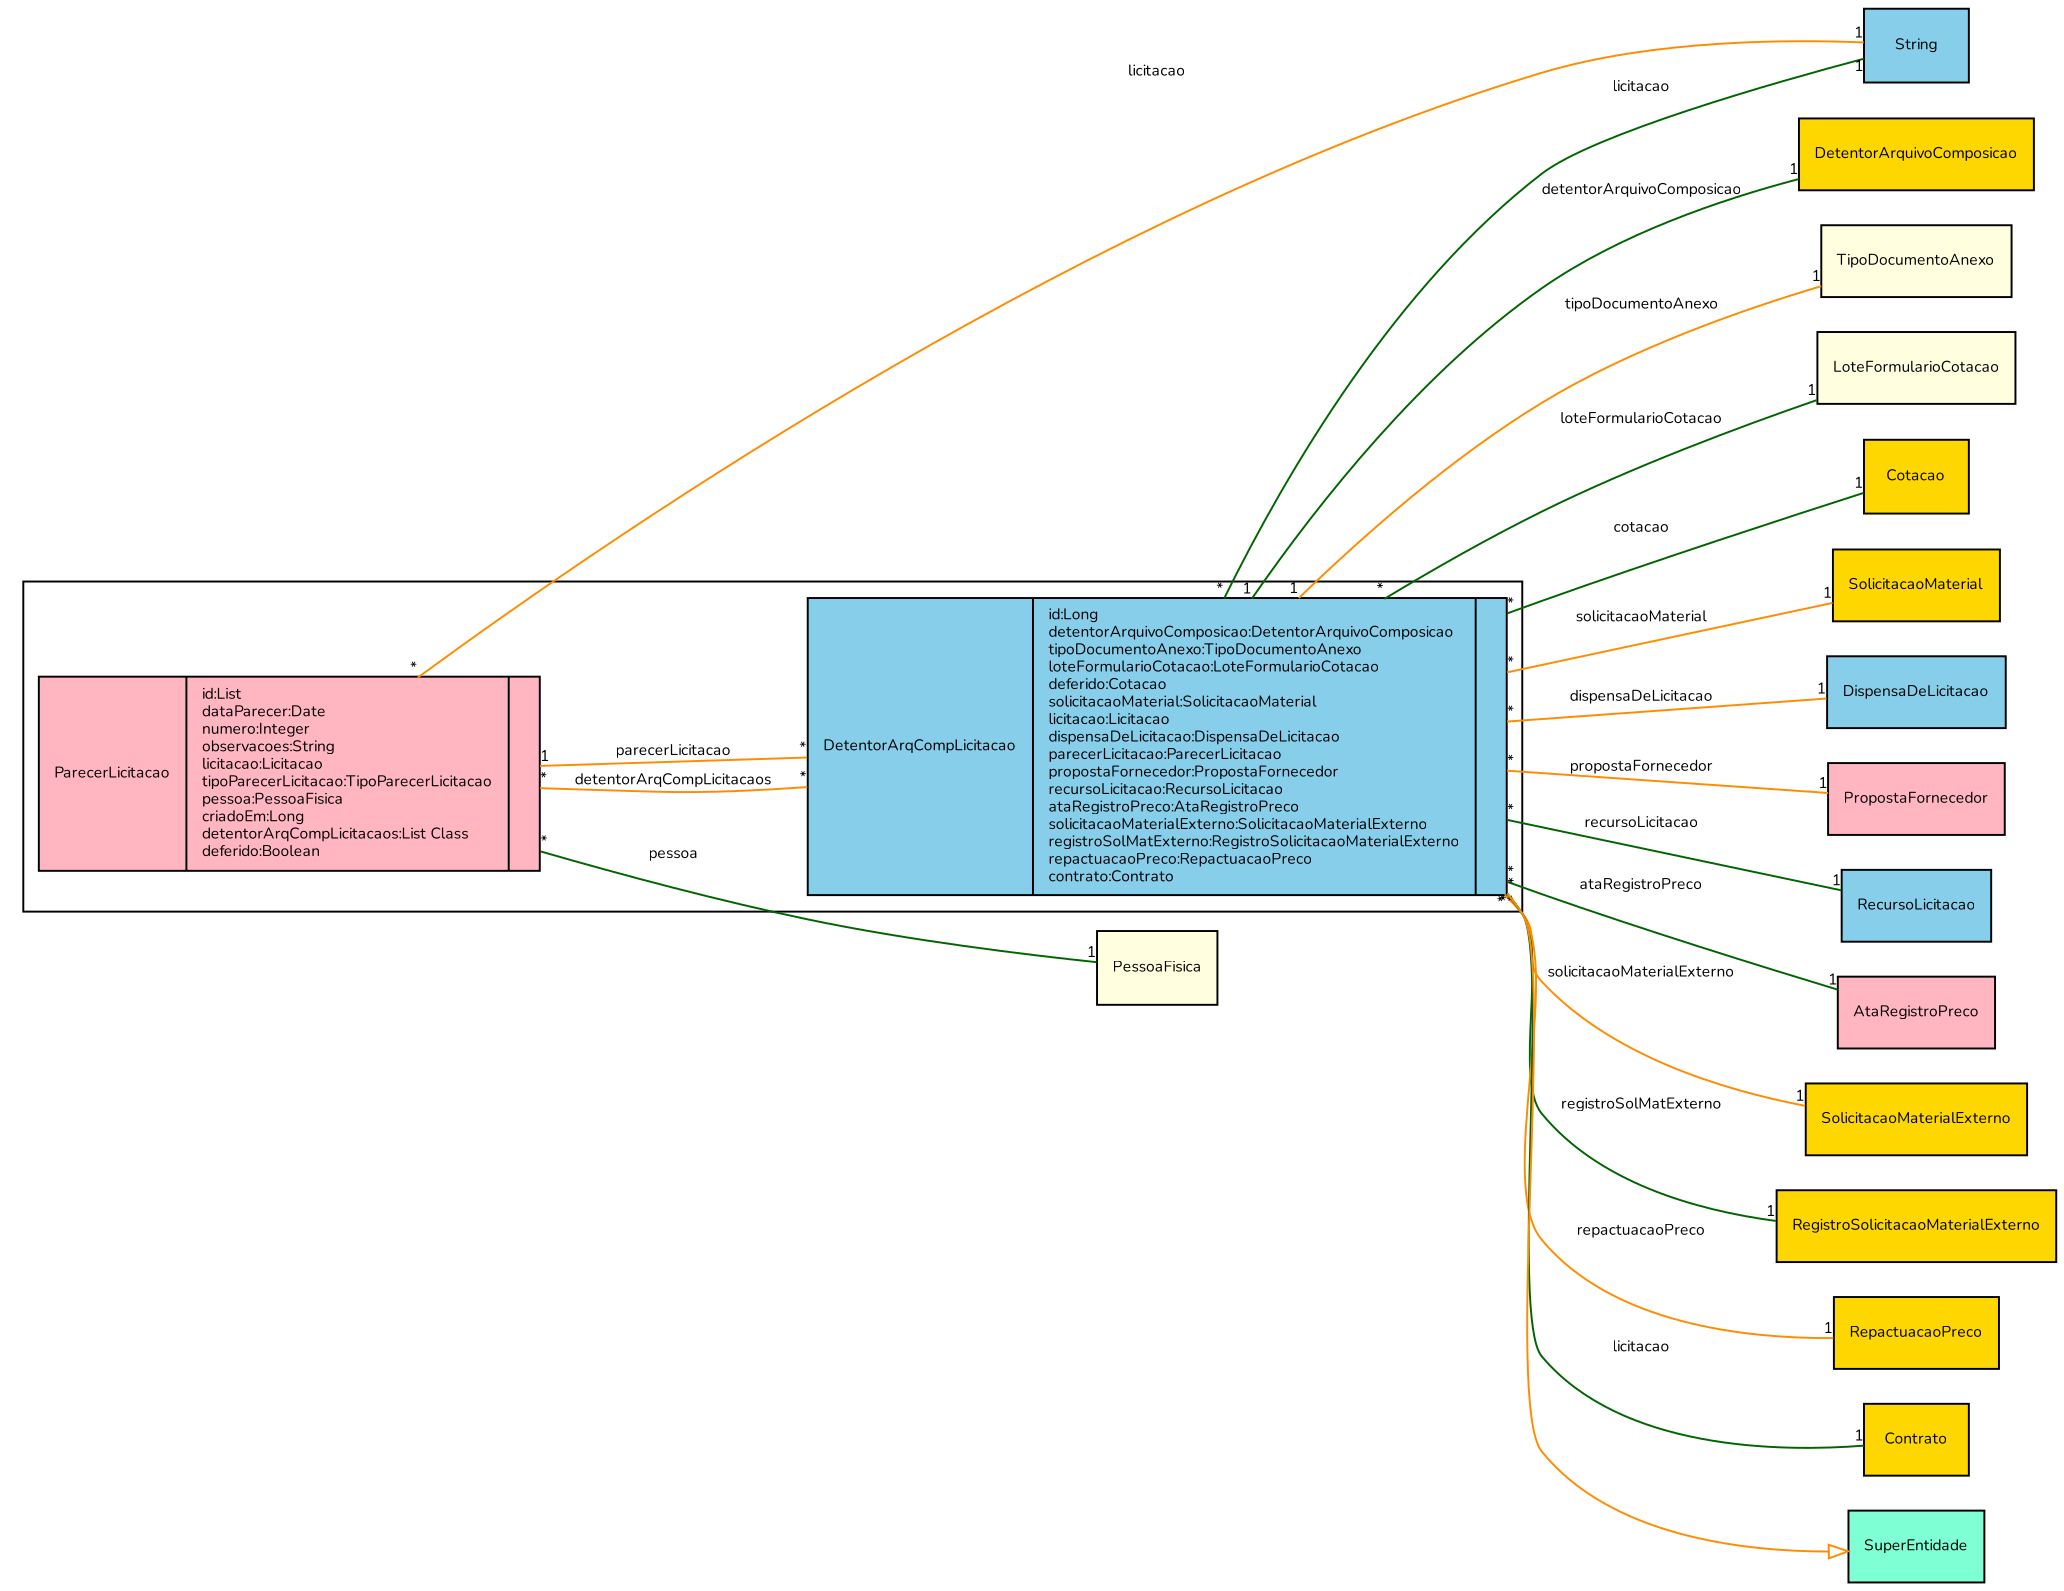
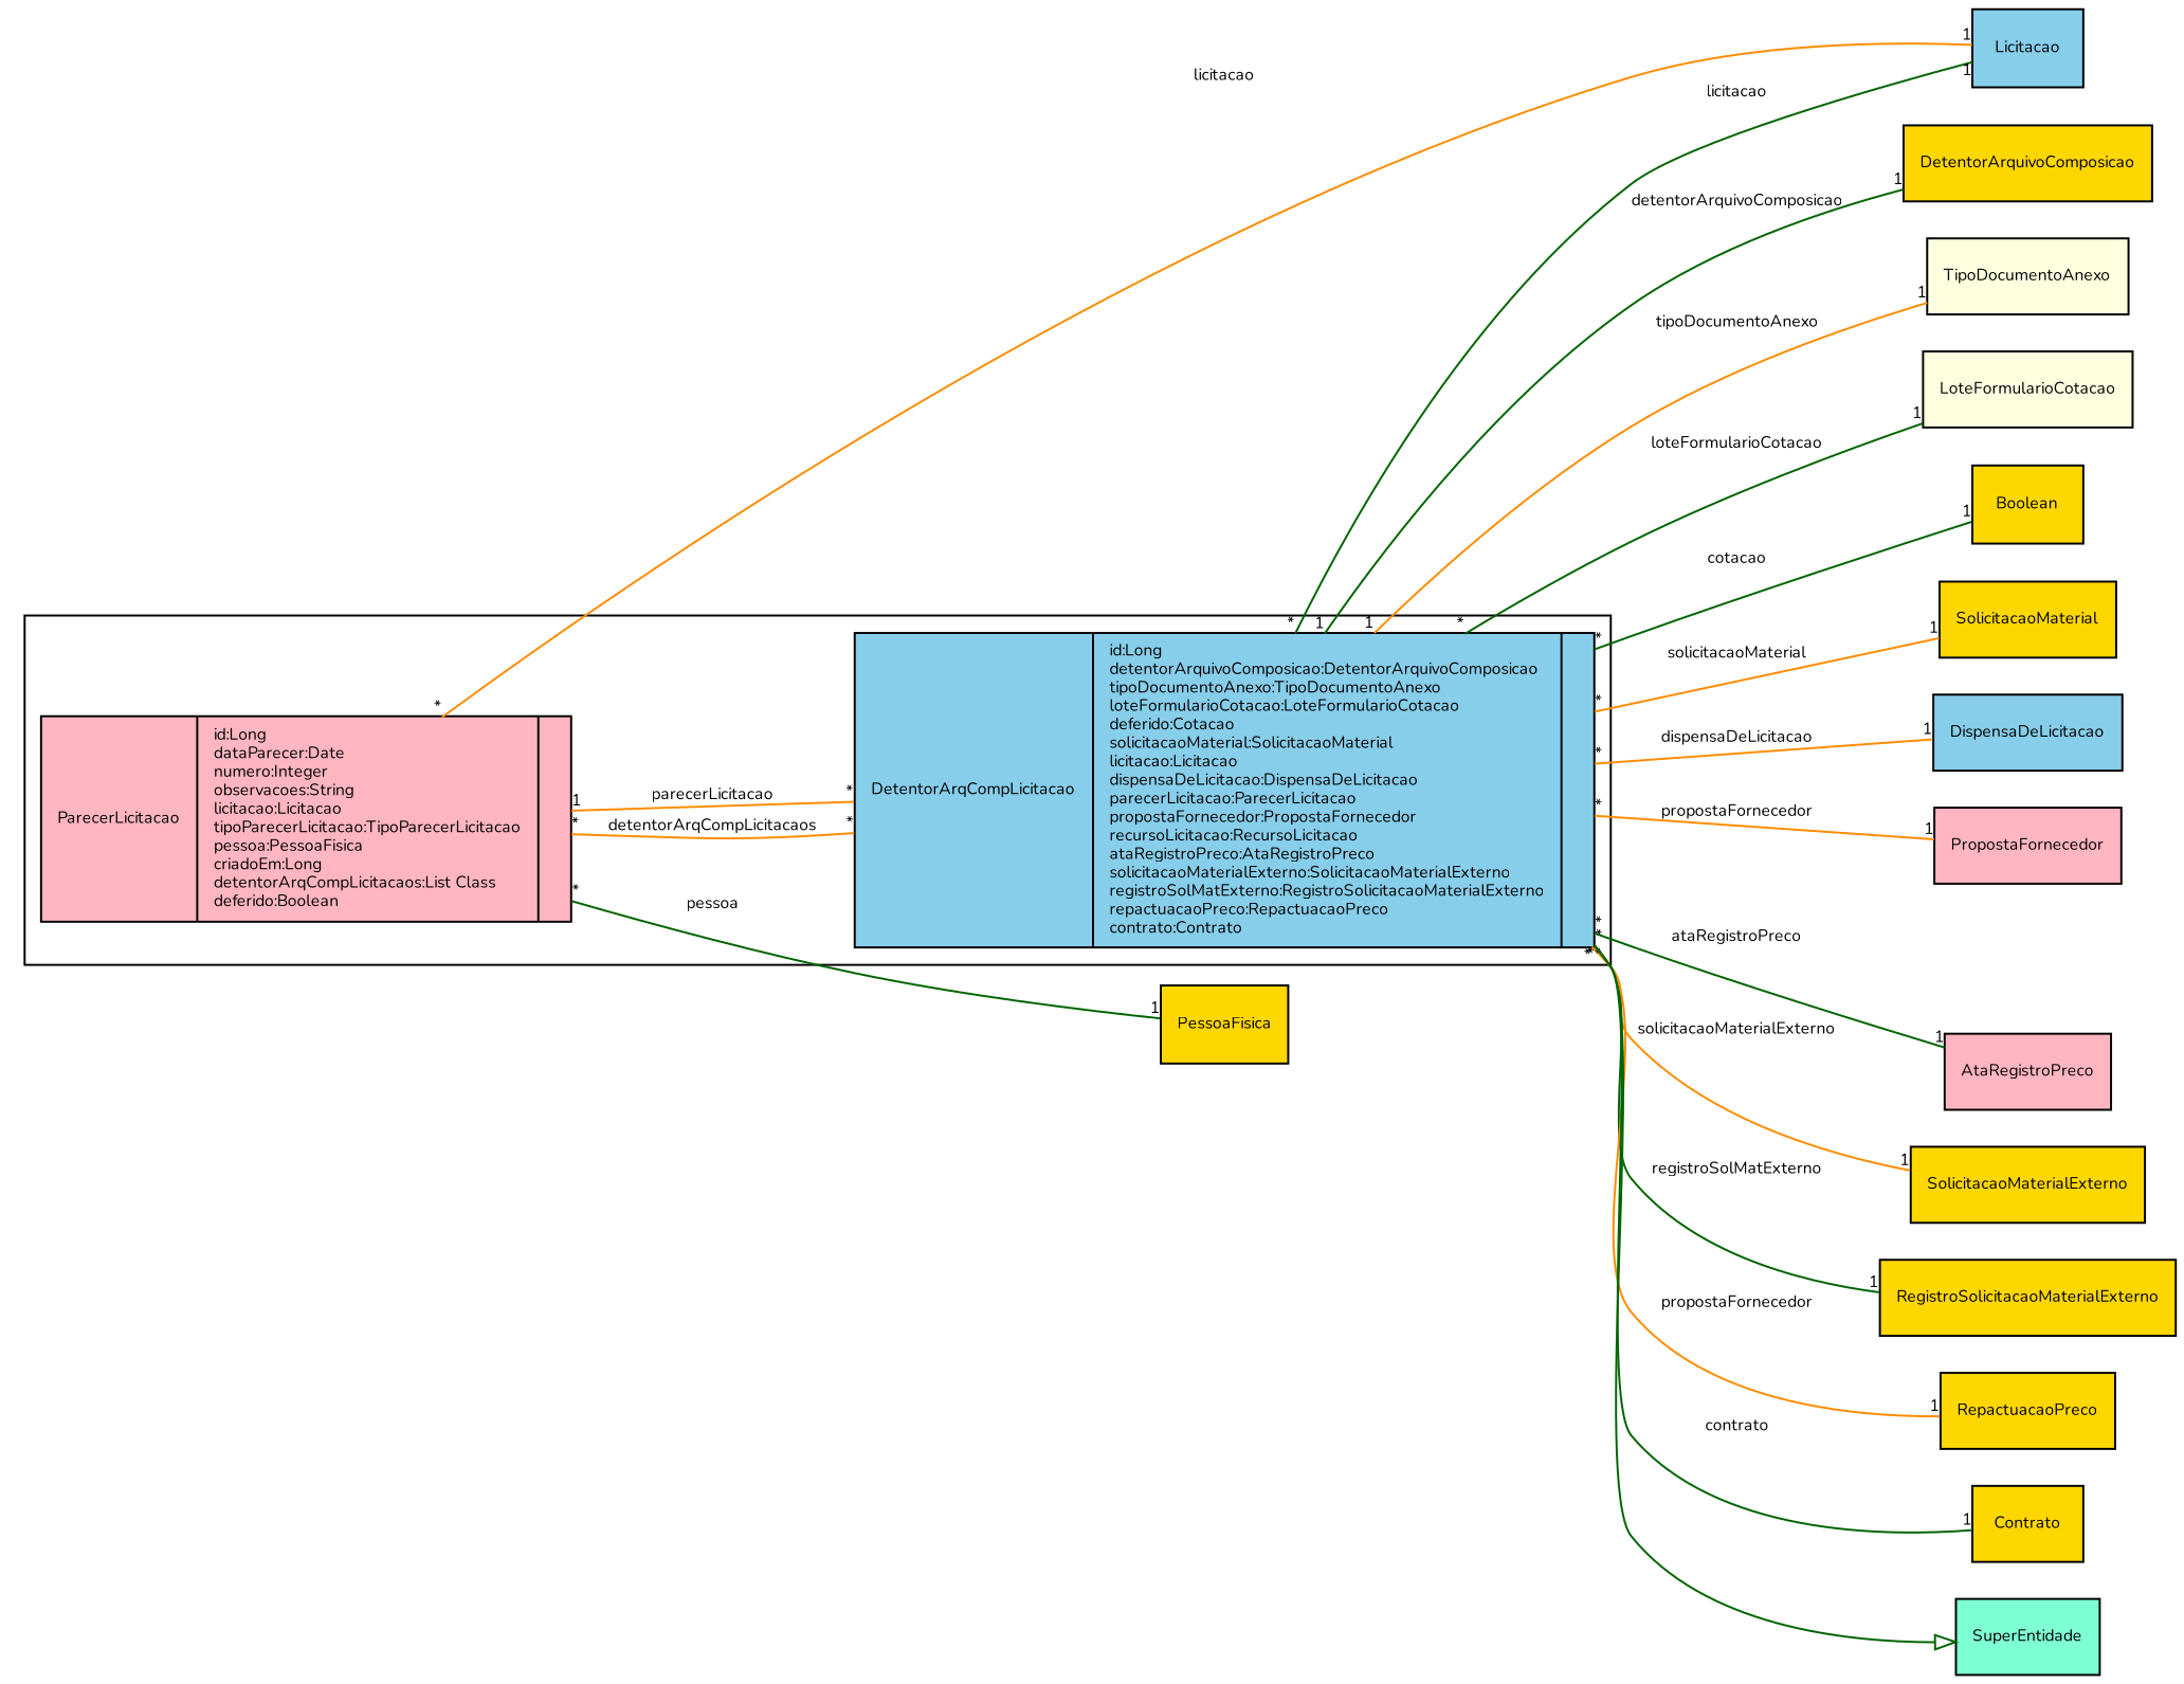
  digraph {
    fontname=Nunito
    fontsize=8
    rankdir=LR
    node [fillcolor=gold fontname=Nunito fontsize=8 shape=record style=filled]
    edge [arrowhead=none color=darkgreen fontname=Nunito fontsize=8 headlabel=1 taillabel="*"]
-   n1 [fillcolor=lightpink label="{ParecerLicitacao|id:List\ldataParecer:Date\lnumero:Integer\lobservacoes:String\llicitacao:Licitacao\ltipoParecerLicitacao:TipoParecerLicitacao\lpessoa:PessoaFisica\lcriadoEm:Long\ldetentorArqCompLicitacaos:List Class\ldeferido:Boolean\l|\l}"]
+   n1 [fillcolor=lightpink label="{ParecerLicitacao|id:Long\ldataParecer:Date\lnumero:Integer\lobservacoes:String\llicitacao:Licitacao\ltipoParecerLicitacao:TipoParecerLicitacao\lpessoa:PessoaFisica\lcriadoEm:Long\ldetentorArqCompLicitacaos:List Class\ldeferido:Boolean\l|\l}"]
    n2 [fillcolor=skyblue label="{DetentorArqCompLicitacao|id:Long\ldetentorArquivoComposicao:DetentorArquivoComposicao\ltipoDocumentoAnexo:TipoDocumentoAnexo\lloteFormularioCotacao:LoteFormularioCotacao\ldeferido:Cotacao\lsolicitacaoMaterial:SolicitacaoMaterial\llicitacao:Licitacao\ldispensaDeLicitacao:DispensaDeLicitacao\lparecerLicitacao:ParecerLicitacao\lpropostaFornecedor:PropostaFornecedor\lrecursoLicitacao:RecursoLicitacao\lataRegistroPreco:AtaRegistroPreco\lsolicitacaoMaterialExterno:SolicitacaoMaterialExterno\lregistroSolMatExterno:RegistroSolicitacaoMaterialExterno\lrepactuacaoPreco:RepactuacaoPreco\lcontrato:Contrato\l|\l}"]
-   Licitacao [fillcolor=skyblue label=String]
-   PessoaFisica [fillcolor=lightyellow]
+   Licitacao [fillcolor=skyblue]
+   PessoaFisica
    DetentorArquivoComposicao
    TipoDocumentoAnexo [fillcolor=lightyellow]
    LoteFormularioCotacao [fillcolor=lightyellow]
-   Cotacao
+   Cotacao [label=Boolean]
    SolicitacaoMaterial
    DispensaDeLicitacao [fillcolor=skyblue]
    PropostaFornecedor [fillcolor=lightpink]
-   RecursoLicitacao [fillcolor=skyblue]
    AtaRegistroPreco [fillcolor=lightpink]
    SolicitacaoMaterialExterno
    RegistroSolicitacaoMaterialExterno
    RepactuacaoPreco
    Contrato
    SuperEntidade [fillcolor=aquamarine]
    subgraph cluster_1 {
      n1
      n2
    }
    n1 -> n2 [color=darkorange headlabel="*" label=detentorArqCompLicitacaos]
    n1 -> Licitacao [color=darkorange label=licitacao]
    n1 -> PessoaFisica [label=pessoa]
    n2 -> n1 [color=darkorange label=parecerLicitacao]
    n2 -> Licitacao [label=licitacao]
    n2 -> DetentorArquivoComposicao [label=detentorArquivoComposicao taillabel=1]
    n2 -> TipoDocumentoAnexo [color=darkorange label=tipoDocumentoAnexo taillabel=1]
    n2 -> LoteFormularioCotacao [label=loteFormularioCotacao]
    n2 -> Cotacao [label=cotacao]
    n2 -> SolicitacaoMaterial [color=darkorange label=solicitacaoMaterial]
    n2 -> DispensaDeLicitacao [color=darkorange label=dispensaDeLicitacao]
    n2 -> PropostaFornecedor [color=darkorange label=propostaFornecedor]
-   n2 -> RecursoLicitacao [label=recursoLicitacao]
    n2 -> AtaRegistroPreco [label=ataRegistroPreco]
    n2 -> SolicitacaoMaterialExterno [color=darkorange label=solicitacaoMaterialExterno]
    n2 -> RegistroSolicitacaoMaterialExterno [label=registroSolMatExterno]
-   n2 -> RepactuacaoPreco [color=darkorange label=repactuacaoPreco]
-   n2 -> Contrato [label=licitacao]
-   n2 -> SuperEntidade [arrowhead=empty color=darkorange headlabel="" taillabel=""]
+   n2 -> RepactuacaoPreco [color=darkorange label=propostaFornecedor]
+   n2 -> Contrato [label=contrato]
+   n2 -> SuperEntidade [arrowhead=empty headlabel="" taillabel=""]
  }
